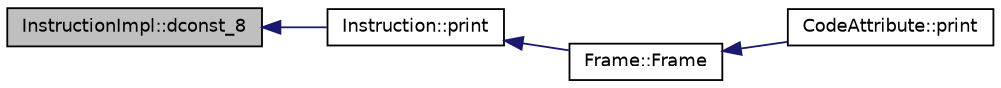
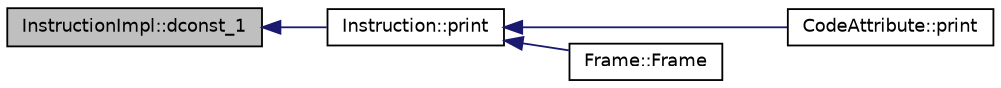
  digraph {
    rankdir=LR
    node [color=black fillcolor=white fontname=Helvetica fontsize=10 shape=record style=filled]
    edge [color=midnightblue dir=back fontname=Helvetica fontsize=10 labelfontname=Helvetica labelfontsize=10 style=solid]
-   n1 [fillcolor=grey75 fontcolor=black height=0.2 label="InstructionImpl::dconst_8" width=0.4]
+   n1 [fillcolor=grey75 fontcolor=black height=0.2 label="InstructionImpl::dconst_1" width=0.4]
    n2 [height=0.2 label="Instruction::print" width=0.4]
    n3 [height=0.2 label="CodeAttribute::print" width=0.4]
    n4 [height=0.2 label="Frame::Frame" width=0.4]
    n1 -> n2
-   n4 -> n3
+   n2 -> n3
    n2 -> n4
  }
